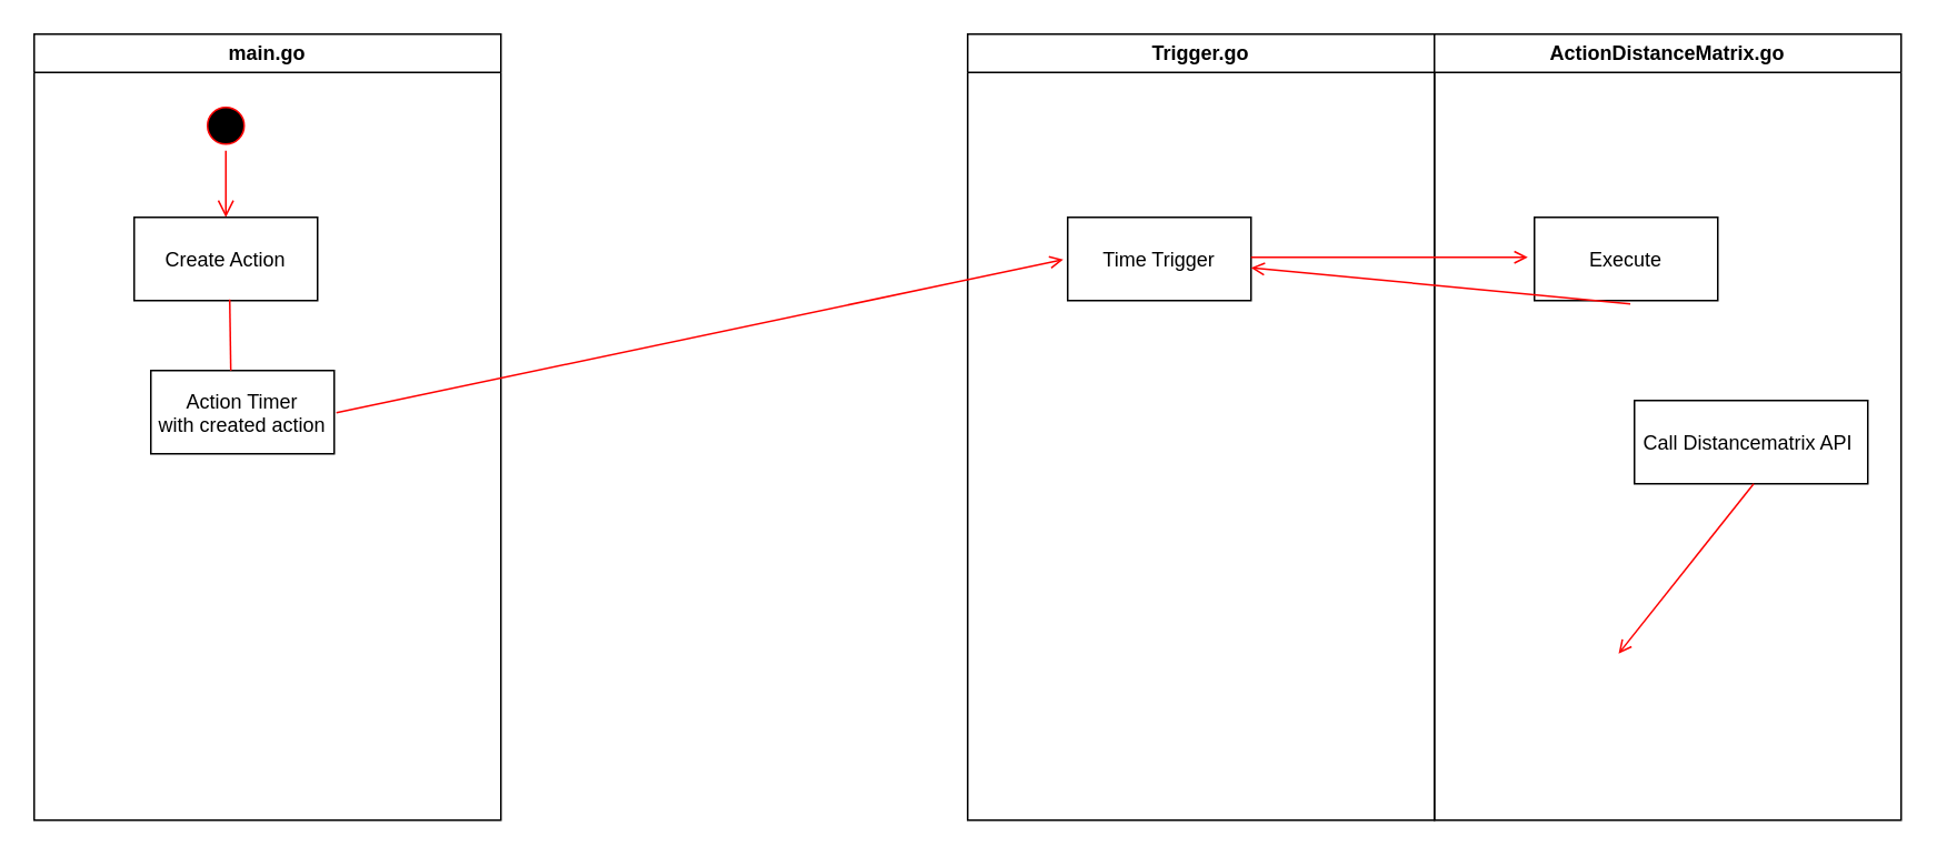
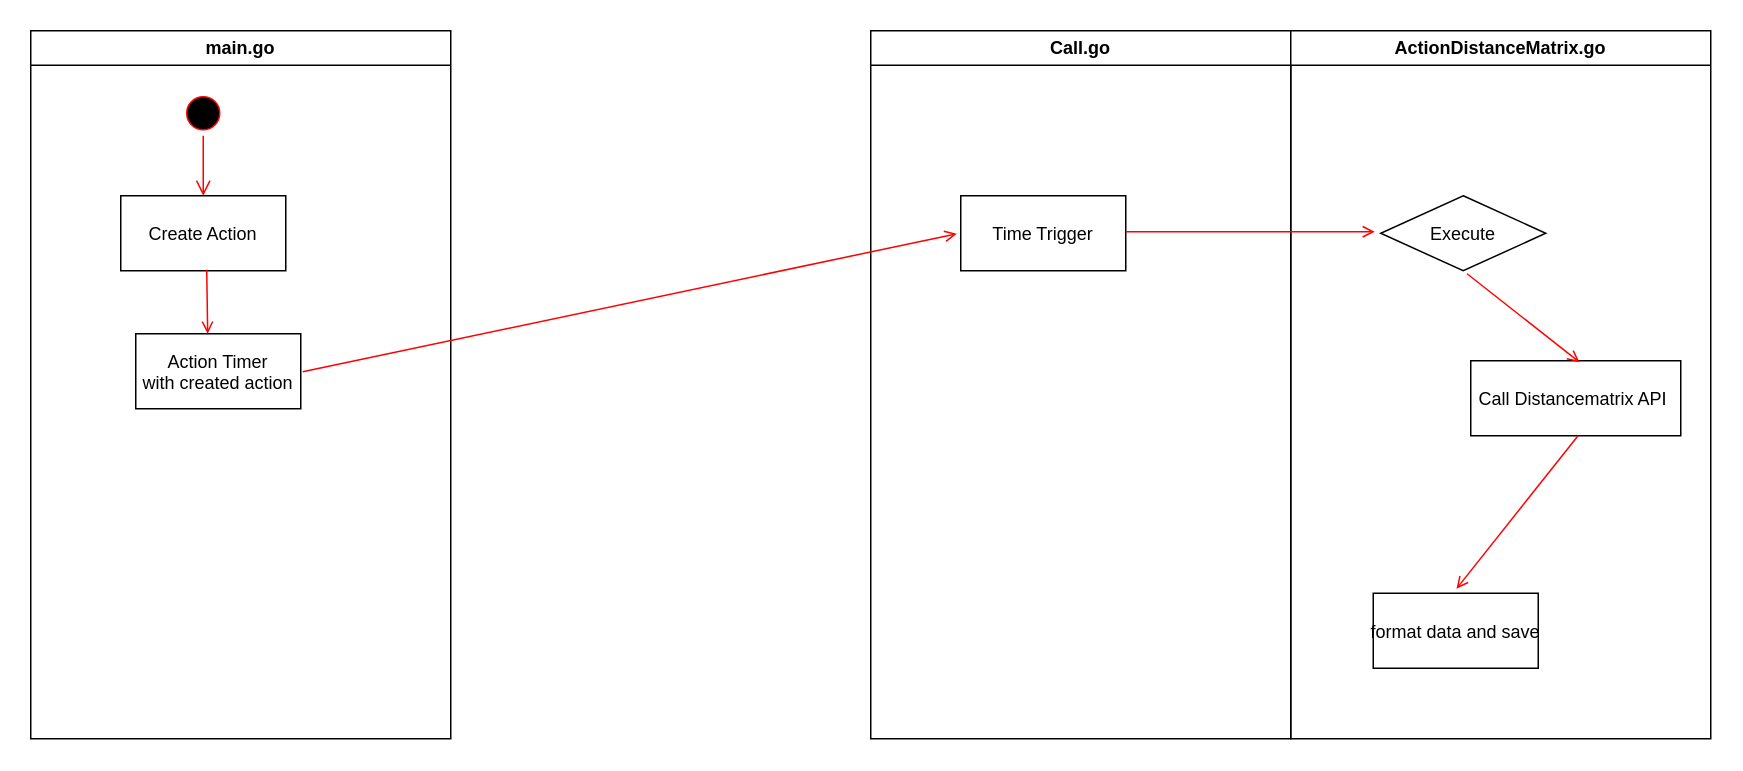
  <mxCell id="0" />
  <mxCell id="1" parent="0" />
- <mxCell id="2" value="Trigger.go" style="swimlane;whiteSpace=wrap" parent="1" vertex="1"><mxGeometry x="580" y="20" width="280" height="472" as="geometry" /></mxCell>
+ <mxCell id="2" value="Call.go" style="swimlane;whiteSpace=wrap" parent="1" vertex="1"><mxGeometry x="580" y="20" width="280" height="472" as="geometry" /></mxCell>
  <mxCell id="3" value="Time Trigger" style="" parent="2" vertex="1"><mxGeometry x="60" y="110" width="110" height="50" as="geometry" /></mxCell>
  <mxCell id="4" value="main.go" style="swimlane;whiteSpace=wrap" vertex="1" parent="1"><mxGeometry x="20" y="20" width="280" height="472" as="geometry" /></mxCell>
  <mxCell id="5" value="" style="ellipse;shape=startState;fillColor=#000000;strokeColor=#ff0000;" vertex="1" parent="4"><mxGeometry x="100" y="40" width="30" height="30" as="geometry" /></mxCell>
  <mxCell id="6" value="" style="edgeStyle=elbowEdgeStyle;elbow=horizontal;verticalAlign=bottom;endArrow=open;endSize=8;strokeColor=#FF0000;endFill=1;rounded=0" edge="1" parent="4" source="5" target="7"><mxGeometry x="100" y="40" as="geometry"><mxPoint x="115" y="110" as="targetPoint" /></mxGeometry></mxCell>
  <mxCell id="7" value="Create Action" style="" vertex="1" parent="4"><mxGeometry x="60" y="110" width="110" height="50" as="geometry" /></mxCell>
  <mxCell id="8" value="Action Timer &#10;with created action" style="" vertex="1" parent="4"><mxGeometry x="70" y="202" width="110" height="50" as="geometry" /></mxCell>
- <mxCell id="9" value="" style="endArrow=none;strokeColor=#FF0000;endFill=1;rounded=0;entryX=0.436;entryY=0;entryDx=0;entryDy=0;entryPerimeter=0;exitX=0.521;exitY=0.987;exitDx=0;exitDy=0;exitPerimeter=0;" edge="1" parent="4" source="7" target="8"><mxGeometry relative="1" as="geometry"><mxPoint x="946.04" y="154" as="targetPoint" /><mxPoint x="450" y="135" as="sourcePoint" /></mxGeometry></mxCell>
+ <mxCell id="9" value="" style="endArrow=open;strokeColor=#FF0000;endFill=1;rounded=0;entryX=0.436;entryY=0;entryDx=0;entryDy=0;entryPerimeter=0;exitX=0.521;exitY=0.987;exitDx=0;exitDy=0;exitPerimeter=0;" edge="1" parent="4" source="7" target="8"><mxGeometry relative="1" as="geometry"><mxPoint x="946.04" y="154" as="targetPoint" /><mxPoint x="450" y="135" as="sourcePoint" /></mxGeometry></mxCell>
  <mxCell id="10" value="ActionDistanceMatrix.go" style="swimlane;whiteSpace=wrap" vertex="1" parent="1"><mxGeometry x="860" y="20" width="280" height="472" as="geometry" /></mxCell>
- <mxCell id="11" value="Execute" style="" vertex="1" parent="10"><mxGeometry x="60" y="110" width="110" height="50" as="geometry" /></mxCell>
+ <mxCell id="11" value="Execute" style="rhombus;" vertex="1" parent="10"><mxGeometry x="60" y="110" width="110" height="50" as="geometry" /></mxCell>
  <mxCell id="12" value="Call Distancematrix API " style="" vertex="1" parent="10"><mxGeometry x="120" y="220" width="140" height="50" as="geometry" /></mxCell>
- <mxCell id="13" value="" style="endArrow=open;strokeColor=#FF0000;endFill=1;rounded=0;exitX=0.523;exitY=1.04;exitDx=0;exitDy=0;exitPerimeter=0;" edge="1" parent="10" source="11" target="3"><mxGeometry relative="1" as="geometry"><mxPoint x="120.5" y="212" as="targetPoint" /></mxGeometry></mxCell>
+ <mxCell id="13" value="" style="endArrow=open;strokeColor=#FF0000;endFill=1;rounded=0;exitX=0.523;exitY=1.04;exitDx=0;exitDy=0;exitPerimeter=0;entryX=0.518;entryY=0.02;entryDx=0;entryDy=0;entryPerimeter=0;" edge="1" parent="10" source="11" target="12"><mxGeometry relative="1" as="geometry"><mxPoint x="120.5" y="212" as="targetPoint" /></mxGeometry></mxCell>
+ <mxCell id="14" value="format data and save" style="" vertex="1" parent="10"><mxGeometry x="55" y="375" width="110" height="50" as="geometry" /></mxCell>
  <mxCell id="15" value="" style="endArrow=open;strokeColor=#FF0000;endFill=1;rounded=0;exitX=0.511;exitY=1;exitDx=0;exitDy=0;exitPerimeter=0;" edge="1" parent="10" source="12"><mxGeometry relative="1" as="geometry"><mxPoint x="110.5" y="372" as="targetPoint" /></mxGeometry></mxCell>
  <mxCell id="16" value="" style="endArrow=open;strokeColor=#FF0000;endFill=1;rounded=0;entryX=-0.036;entryY=0.48;entryDx=0;entryDy=0;entryPerimeter=0;" edge="1" parent="1" target="11"><mxGeometry relative="1" as="geometry"><mxPoint x="650" y="172" as="targetPoint" /><mxPoint x="750" y="154" as="sourcePoint" /></mxGeometry></mxCell>
  <mxCell id="17" value="" style="endArrow=open;strokeColor=#FF0000;endFill=1;rounded=0;entryX=-0.024;entryY=0.507;entryDx=0;entryDy=0;entryPerimeter=0;exitX=1.012;exitY=0.507;exitDx=0;exitDy=0;exitPerimeter=0;" edge="1" parent="1" source="8" target="3"><mxGeometry relative="1" as="geometry"><mxPoint x="147.96" y="232" as="targetPoint" /><mxPoint x="147.31" y="189.35" as="sourcePoint" /></mxGeometry></mxCell>
